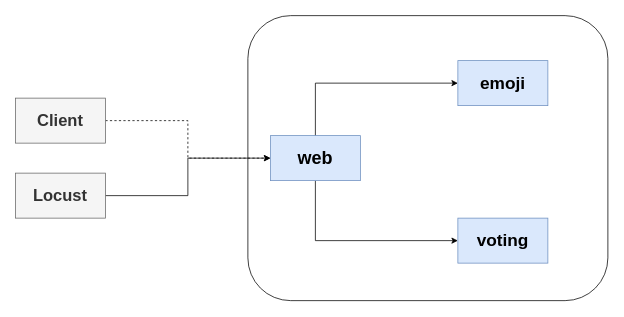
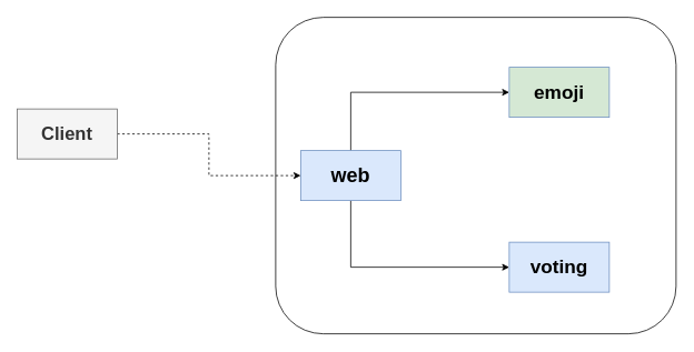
  <mxCell id="0" />
  <mxCell id="1" parent="0" />
  <mxCell id="2" value="" style="rounded=1;whiteSpace=wrap;html=1;" vertex="1" parent="1"><mxGeometry x="330" y="20" width="480" height="380" as="geometry" /></mxCell>
  <mxCell id="3" style="edgeStyle=orthogonalEdgeStyle;rounded=0;orthogonalLoop=1;jettySize=auto;html=1;exitX=0.5;exitY=0;exitDx=0;exitDy=0;entryX=0;entryY=0.5;entryDx=0;entryDy=0;" edge="1" parent="1" source="5" target="6"><mxGeometry relative="1" as="geometry" /></mxCell>
  <mxCell id="4" style="edgeStyle=orthogonalEdgeStyle;rounded=0;orthogonalLoop=1;jettySize=auto;html=1;exitX=0.5;exitY=1;exitDx=0;exitDy=0;entryX=0;entryY=0.5;entryDx=0;entryDy=0;" edge="1" parent="1" source="5" target="7"><mxGeometry relative="1" as="geometry" /></mxCell>
  <mxCell id="5" value="&lt;b&gt;&lt;font style=&quot;font-size: 24px;&quot;&gt;web&lt;/font&gt;&lt;/b&gt;" style="rounded=0;whiteSpace=wrap;html=1;fillColor=#dae8fc;strokeColor=#6c8ebf;" vertex="1" parent="1"><mxGeometry x="360" y="180" width="120" height="60" as="geometry" /></mxCell>
- <mxCell id="6" value="&lt;b&gt;&lt;font style=&quot;font-size: 23px;&quot;&gt;emoji&lt;/font&gt;&lt;/b&gt;" style="rounded=0;whiteSpace=wrap;html=1;fillColor=#dae8fc;strokeColor=#6c8ebf;" vertex="1" parent="1"><mxGeometry x="610" y="80" width="120" height="60" as="geometry" /></mxCell>
+ <mxCell id="6" value="&lt;b&gt;&lt;font style=&quot;font-size: 23px;&quot;&gt;emoji&lt;/font&gt;&lt;/b&gt;" style="rounded=0;whiteSpace=wrap;html=1;fillColor=#d5e8d4;strokeColor=#6c8ebf;" vertex="1" parent="1"><mxGeometry x="610" y="80" width="120" height="60" as="geometry" /></mxCell>
  <mxCell id="7" value="&lt;b&gt;&lt;font style=&quot;font-size: 23px;&quot;&gt;voting&lt;/font&gt;&lt;/b&gt;" style="rounded=0;whiteSpace=wrap;html=1;fillColor=#dae8fc;strokeColor=#6c8ebf;" vertex="1" parent="1"><mxGeometry x="610" y="290" width="120" height="60" as="geometry" /></mxCell>
  <mxCell id="8" style="edgeStyle=orthogonalEdgeStyle;rounded=0;orthogonalLoop=1;jettySize=auto;html=1;dashed=1;" edge="1" parent="1" source="9" target="5"><mxGeometry relative="1" as="geometry" /></mxCell>
  <mxCell id="9" value="&lt;b&gt;&lt;font style=&quot;font-size: 22px;&quot;&gt;Client&lt;/font&gt;&lt;/b&gt;" style="rounded=0;whiteSpace=wrap;html=1;fillColor=#f5f5f5;strokeColor=#666666;fontColor=#333333;" vertex="1" parent="1"><mxGeometry x="20" y="130" width="120" height="60" as="geometry" /></mxCell>
- <mxCell id="10" style="edgeStyle=orthogonalEdgeStyle;rounded=0;orthogonalLoop=1;jettySize=auto;html=1;fontSize=23;entryX=0;entryY=0.5;entryDx=0;entryDy=0;" edge="1" parent="1" source="11" target="5"><mxGeometry relative="1" as="geometry" /></mxCell>
- <mxCell id="11" value="&lt;b&gt;&lt;font style=&quot;font-size: 22px;&quot;&gt;Locust&lt;/font&gt;&lt;/b&gt;" style="rounded=0;whiteSpace=wrap;html=1;fillColor=#f5f5f5;strokeColor=#666666;fontColor=#333333;" vertex="1" parent="1"><mxGeometry x="20" y="230" width="120" height="60" as="geometry" /></mxCell>
